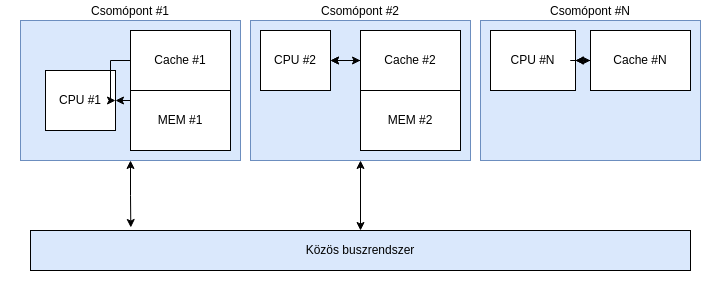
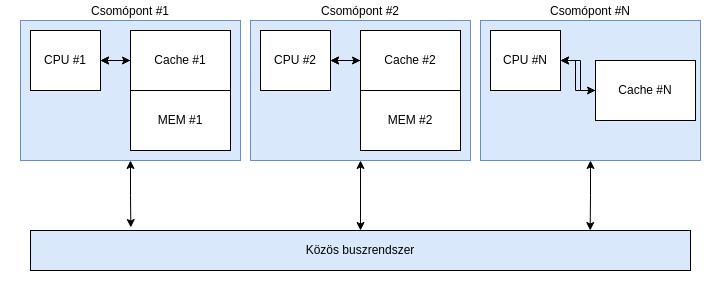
  <mxCell id="0" />
  <mxCell id="1" parent="0" />
+ <mxCell id="2" style="edgeStyle=orthogonalEdgeStyle;rounded=0;orthogonalLoop=1;jettySize=auto;html=1;exitX=0.5;exitY=1;exitDx=0;exitDy=0;entryX=0.848;entryY=0;entryDx=0;entryDy=0;entryPerimeter=0;startArrow=classic;startFill=1;" edge="1" parent="1" source="3" target="20"><mxGeometry relative="1" as="geometry" /></mxCell>
  <mxCell id="3" value="Csomópont #N" style="rounded=0;whiteSpace=wrap;html=1;fillColor=#dae8fc;strokeColor=#6c8ebf;labelPosition=center;verticalLabelPosition=top;align=center;verticalAlign=bottom;" vertex="1" parent="1"><mxGeometry x="480" y="20" width="220" height="140" as="geometry" /></mxCell>
  <mxCell id="4" style="edgeStyle=orthogonalEdgeStyle;rounded=0;orthogonalLoop=1;jettySize=auto;html=1;exitX=0.5;exitY=1;exitDx=0;exitDy=0;entryX=0.5;entryY=0;entryDx=0;entryDy=0;startArrow=classic;startFill=1;" edge="1" parent="1" source="5" target="20"><mxGeometry relative="1" as="geometry" /></mxCell>
  <mxCell id="5" value="&lt;div&gt;Csomópont #2&lt;/div&gt;" style="rounded=0;whiteSpace=wrap;html=1;fillColor=#dae8fc;strokeColor=#6c8ebf;labelPosition=center;verticalLabelPosition=top;align=center;verticalAlign=bottom;" vertex="1" parent="1"><mxGeometry x="250" y="20" width="220" height="140" as="geometry" /></mxCell>
  <mxCell id="6" style="edgeStyle=orthogonalEdgeStyle;rounded=0;orthogonalLoop=1;jettySize=auto;html=1;exitX=0.5;exitY=1;exitDx=0;exitDy=0;entryX=0.152;entryY=-0.075;entryDx=0;entryDy=0;entryPerimeter=0;startArrow=classic;startFill=1;" edge="1" parent="1" source="7" target="20"><mxGeometry relative="1" as="geometry" /></mxCell>
  <mxCell id="7" value="Csomópont #1" style="rounded=0;whiteSpace=wrap;html=1;fillColor=#dae8fc;strokeColor=#6c8ebf;labelPosition=center;verticalLabelPosition=top;align=center;verticalAlign=bottom;" vertex="1" parent="1"><mxGeometry x="20" y="20" width="220" height="140" as="geometry" /></mxCell>
  <mxCell id="8" value="" style="edgeStyle=orthogonalEdgeStyle;rounded=0;orthogonalLoop=1;jettySize=auto;html=1;startArrow=classic;startFill=1;" edge="1" parent="1" source="9" target="11"><mxGeometry relative="1" as="geometry" /></mxCell>
- <mxCell id="9" value="CPU #1" style="rounded=0;whiteSpace=wrap;html=1;" vertex="1" parent="1"><mxGeometry x="45" y="70" width="70" height="60" as="geometry" /></mxCell>
+ <mxCell id="9" value="CPU #1" style="rounded=0;whiteSpace=wrap;html=1;" vertex="1" parent="1"><mxGeometry x="30" y="30" width="70" height="60" as="geometry" /></mxCell>
  <mxCell id="10" style="edgeStyle=orthogonalEdgeStyle;rounded=0;orthogonalLoop=1;jettySize=auto;html=1;entryX=1;entryY=0.5;entryDx=0;entryDy=0;" edge="1" parent="1" source="11" target="9"><mxGeometry relative="1" as="geometry" /></mxCell>
  <mxCell id="11" value="Cache #1" style="rounded=0;whiteSpace=wrap;html=1;" vertex="1" parent="1"><mxGeometry x="130" y="30" width="100" height="60" as="geometry" /></mxCell>
  <mxCell id="12" value="" style="edgeStyle=orthogonalEdgeStyle;rounded=0;orthogonalLoop=1;jettySize=auto;html=1;startArrow=classic;startFill=1;" edge="1" parent="1" source="13" target="15"><mxGeometry relative="1" as="geometry" /></mxCell>
  <mxCell id="13" value="CPU #2" style="rounded=0;whiteSpace=wrap;html=1;" vertex="1" parent="1"><mxGeometry x="260" y="30" width="70" height="60" as="geometry" /></mxCell>
  <mxCell id="14" style="edgeStyle=orthogonalEdgeStyle;rounded=0;orthogonalLoop=1;jettySize=auto;html=1;entryX=1;entryY=0.5;entryDx=0;entryDy=0;" edge="1" parent="1" source="15" target="13"><mxGeometry relative="1" as="geometry" /></mxCell>
  <mxCell id="15" value="Cache #2" style="rounded=0;whiteSpace=wrap;html=1;" vertex="1" parent="1"><mxGeometry x="360" y="30" width="100" height="60" as="geometry" /></mxCell>
  <mxCell id="16" value="" style="edgeStyle=orthogonalEdgeStyle;rounded=0;orthogonalLoop=1;jettySize=auto;html=1;startArrow=classic;startFill=1;" edge="1" parent="1" source="17" target="19"><mxGeometry relative="1" as="geometry" /></mxCell>
- <mxCell id="17" value="CPU #N" style="rounded=0;whiteSpace=wrap;html=1;" vertex="1" parent="1"><mxGeometry x="490" y="30" width="85" height="60" as="geometry" /></mxCell>
+ <mxCell id="17" value="CPU #N" style="rounded=0;whiteSpace=wrap;html=1;" vertex="1" parent="1"><mxGeometry x="490" y="30" width="70" height="60" as="geometry" /></mxCell>
  <mxCell id="18" style="edgeStyle=orthogonalEdgeStyle;rounded=0;orthogonalLoop=1;jettySize=auto;html=1;entryX=1;entryY=0.5;entryDx=0;entryDy=0;" edge="1" parent="1" source="19" target="17"><mxGeometry relative="1" as="geometry" /></mxCell>
- <mxCell id="19" value="Cache #N" style="rounded=0;whiteSpace=wrap;html=1;" vertex="1" parent="1"><mxGeometry x="590" y="30" width="100" height="60" as="geometry" /></mxCell>
+ <mxCell id="19" value="Cache #N" style="rounded=0;whiteSpace=wrap;html=1;" vertex="1" parent="1"><mxGeometry x="595" y="60" width="100" height="60" as="geometry" /></mxCell>
  <mxCell id="20" value="Közös buszrendszer" style="rounded=0;whiteSpace=wrap;html=1;fillColor=#dae8fc;" vertex="1" parent="1"><mxGeometry x="30" y="230" width="660" height="40" as="geometry" /></mxCell>
  <mxCell id="21" value="MEM #1" style="rounded=0;whiteSpace=wrap;html=1;" vertex="1" parent="1"><mxGeometry x="130" y="90" width="100" height="60" as="geometry" /></mxCell>
  <mxCell id="22" value="MEM #2" style="rounded=0;whiteSpace=wrap;html=1;" vertex="1" parent="1"><mxGeometry x="360" y="90" width="100" height="60" as="geometry" /></mxCell>
